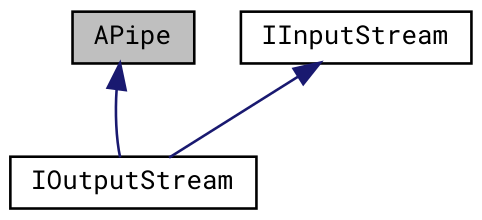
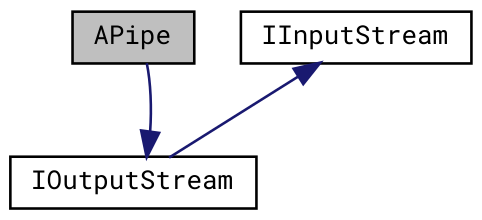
  digraph {
    fontname="Roboto Mono"
    node [color=black fillcolor=white fontname="Roboto Mono" fontsize=10 shape=record style=filled]
    edge [color=midnightblue dir=back fontname="Roboto Mono" fontsize=10 labelfontname=Helvetica labelfontsize=10 style=solid]
    n1 [fillcolor=grey75 fontcolor=black height=0.2 label=APipe width=0.4]
    n2 [height=0.2 label=IInputStream width=0.4]
    n3 [height=0.2 label=IOutputStream width=0.4]
    n2 -> n3
-   n1 -> n3
+   n3 -> n1
  }
